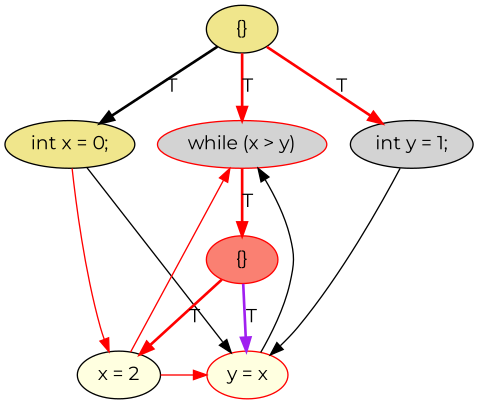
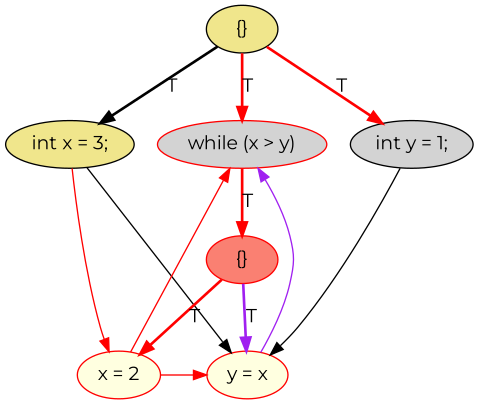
  digraph {
    fontname=Montserrat
    rankdir=TD
    node [fillcolor=khaki fontname=Montserrat style=filled color=red]
    edge [color=red fontname=Montserrat]
-   n1 [label="int x = 0;" color=""]
+   n1 [label="int x = 3;" color=""]
    n2 [fillcolor=lightgrey label="while (x > y)"]
    n3 [fillcolor=lightgrey label="int y = 1;" color=""]
    n4 [fillcolor=salmon label="{}"]
    n5 [fillcolor=lightyellow label="y = x"]
-   n6 [color=black fillcolor=lightyellow label="x = 2"]
+   n6 [fillcolor=lightyellow label="x = 2"]
    n7 [label="{}" color=""]
    subgraph sub_1 {
      rank=same
      n1
      n2
      n3
    }
    subgraph sub_2 {
      rank=same
      n4
    }
    subgraph sub_3 {
      rank=same
      n5
      n6
    }
    n1 -> n5 [color=black]
    n1 -> n6
    n2 -> n4 [label=T style=bold]
    n3 -> n5 [color=black]
    n4 -> n5 [color=purple label=T style=bold]
    n4 -> n6 [label=T style=bold]
-   n5 -> n2 [color=black]
+   n5 -> n2 [color=purple]
    n6 -> n2
    n6 -> n5
    n7 -> n1 [color=black label=T style=bold]
    n7 -> n2 [label=T style=bold]
    n7 -> n3 [label=T style=bold]
  }
